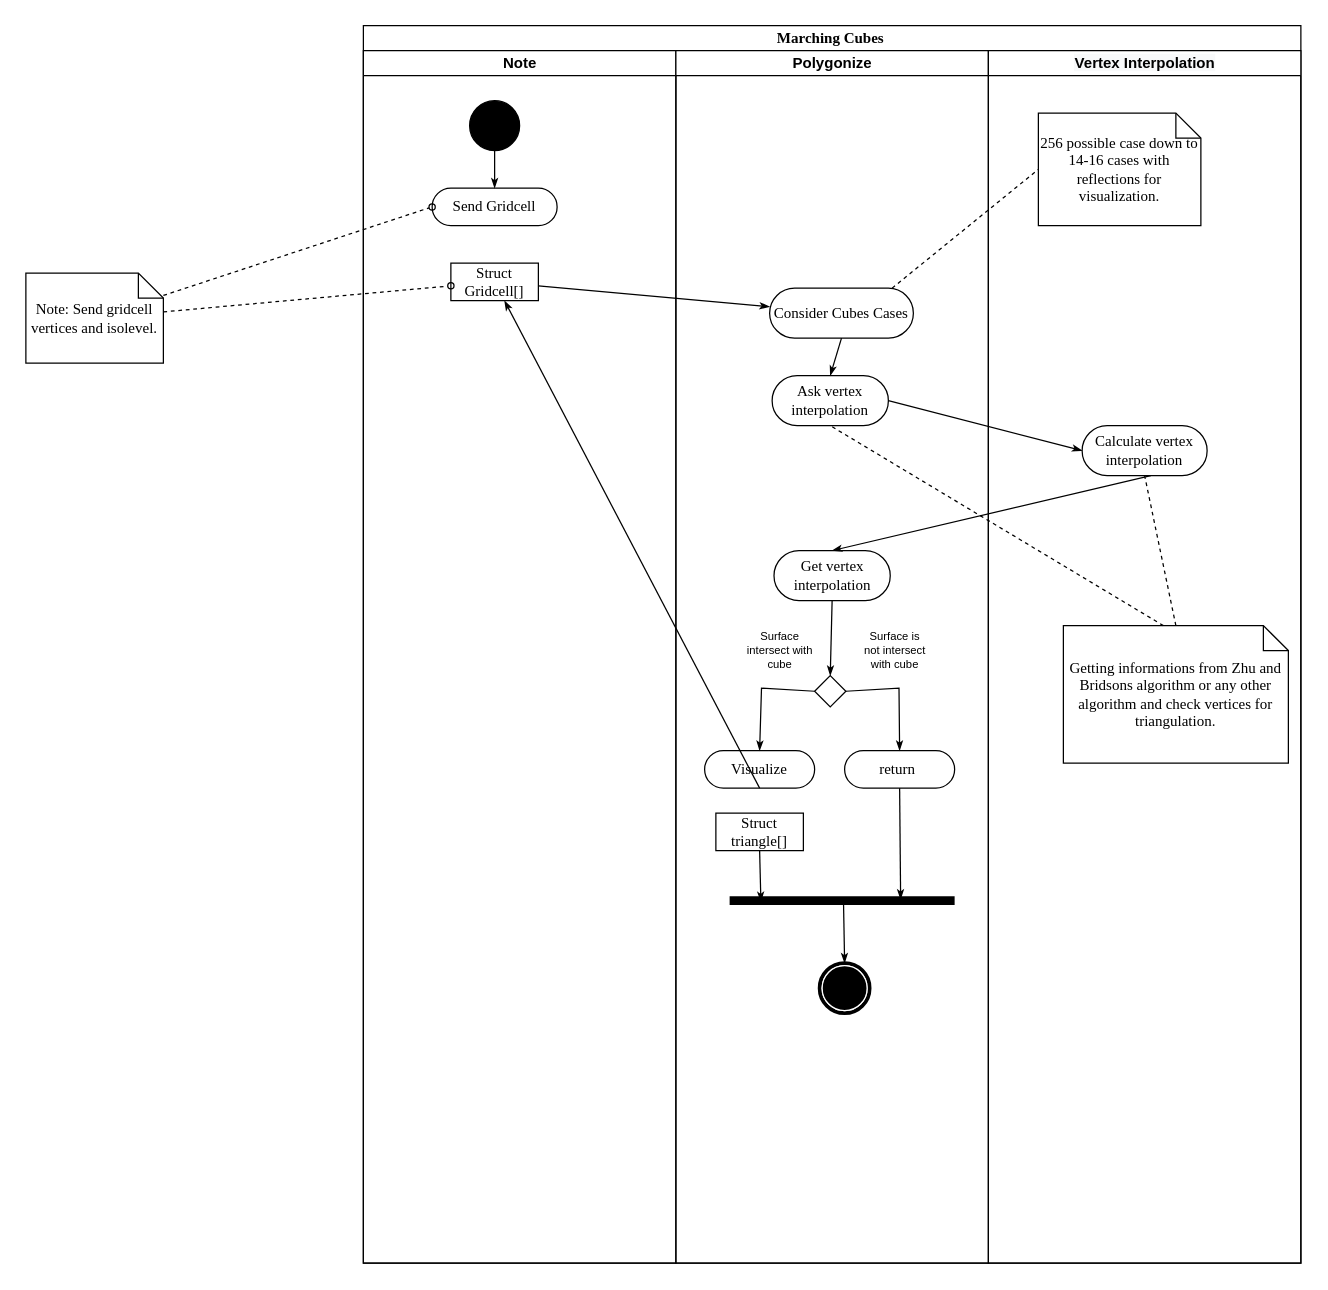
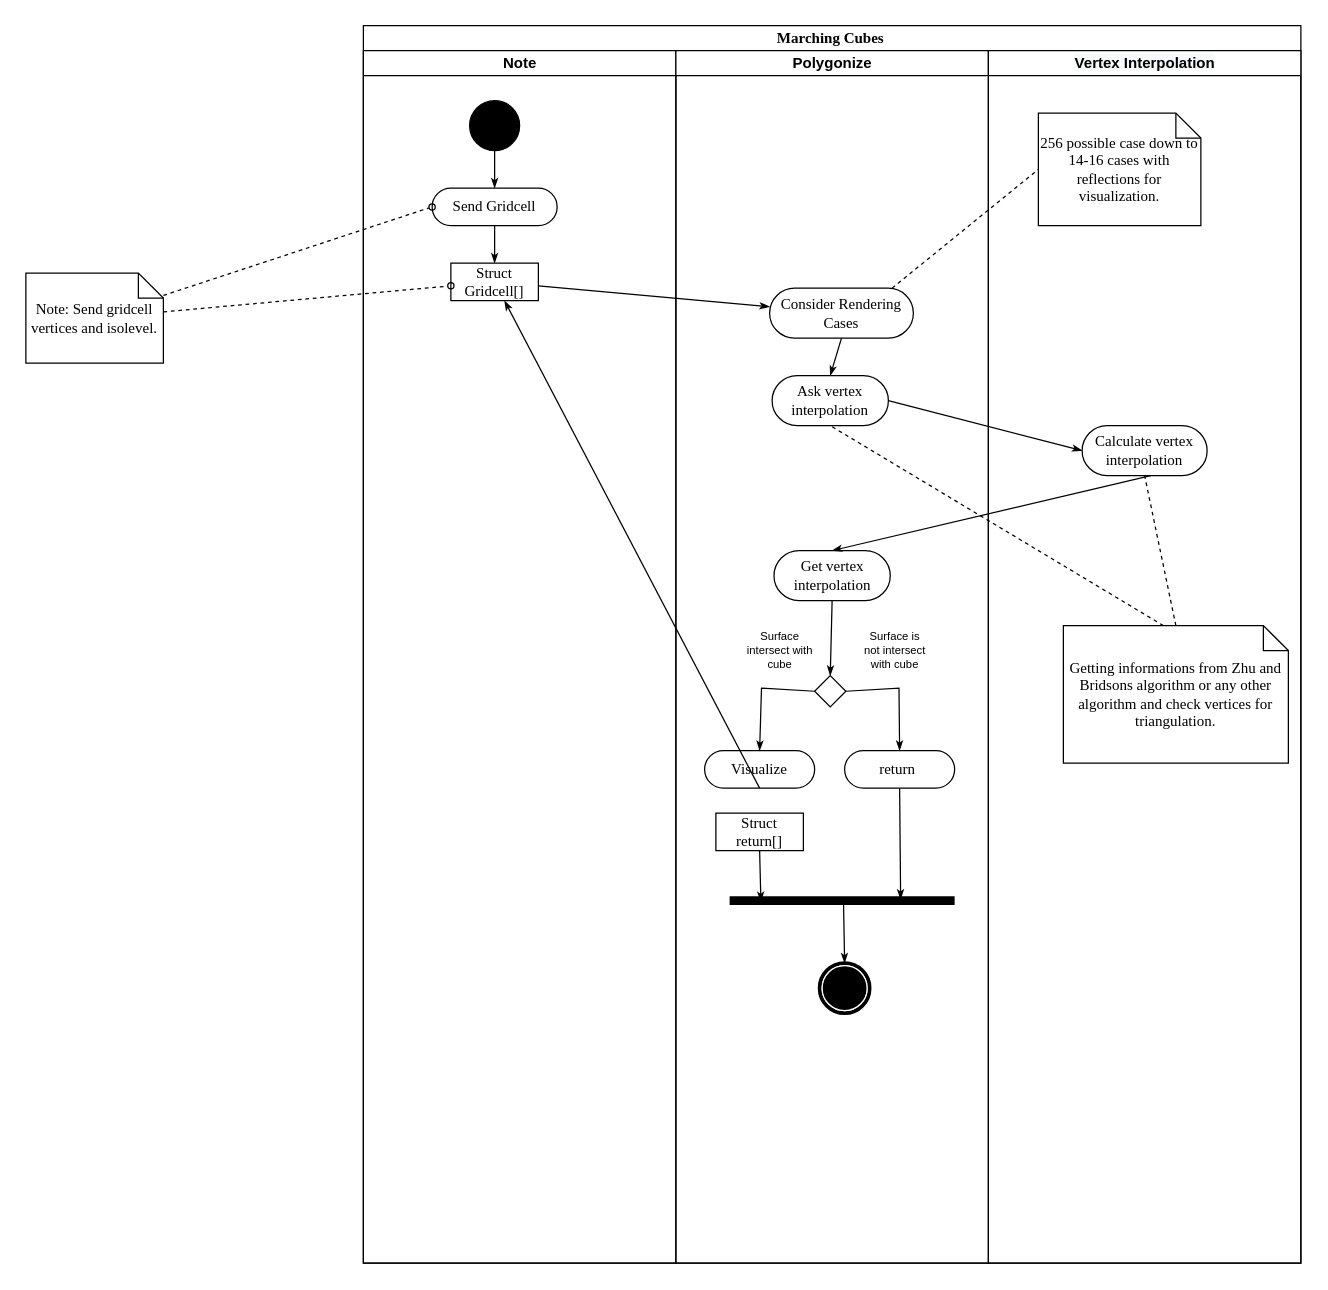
  <mxCell id="0" />
  <mxCell id="1" parent="0" />
  <mxCell id="2" value="Marching Cubes&amp;nbsp;" style="swimlane;html=1;childLayout=stackLayout;startSize=20;rounded=0;shadow=0;comic=0;labelBackgroundColor=none;strokeWidth=1;fontFamily=Verdana;fontSize=12;align=center;" parent="1" vertex="1"><mxGeometry x="290" y="20" width="750" height="990" as="geometry" /></mxCell>
  <mxCell id="3" value="Note" style="swimlane;html=1;startSize=20;" parent="2" vertex="1"><mxGeometry y="20" width="250" height="970" as="geometry" /></mxCell>
+ <mxCell id="4" style="edgeStyle=none;rounded=0;html=1;labelBackgroundColor=none;startArrow=none;startFill=0;startSize=5;endArrow=classicThin;endFill=1;endSize=5;jettySize=auto;orthogonalLoop=1;strokeWidth=1;fontFamily=Verdana;fontSize=12;exitX=0.5;exitY=1;exitDx=0;exitDy=0;" parent="3" source="7" target="5" edge="1"><mxGeometry relative="1" as="geometry"><mxPoint x="148.75" y="250" as="sourcePoint" /></mxGeometry></mxCell>
  <mxCell id="5" value="Struct Gridcell[]" style="rounded=0;whiteSpace=wrap;html=1;shadow=0;comic=0;labelBackgroundColor=none;strokeWidth=1;fontFamily=Verdana;fontSize=12;align=center;arcSize=50;" parent="3" vertex="1"><mxGeometry x="70" y="170" width="70" height="30" as="geometry" /></mxCell>
  <mxCell id="6" value="" style="ellipse;whiteSpace=wrap;html=1;rounded=0;shadow=0;comic=0;labelBackgroundColor=none;strokeWidth=1;fillColor=#000000;fontFamily=Verdana;fontSize=12;align=center;" parent="3" vertex="1"><mxGeometry x="85" y="40" width="40" height="40" as="geometry" /></mxCell>
  <mxCell id="7" value="Send Gridcell" style="rounded=1;whiteSpace=wrap;html=1;shadow=0;comic=0;labelBackgroundColor=none;strokeWidth=1;fontFamily=Verdana;fontSize=12;align=center;arcSize=50;" parent="3" vertex="1"><mxGeometry x="55" y="110" width="100" height="30" as="geometry" /></mxCell>
  <mxCell id="8" style="edgeStyle=orthogonalEdgeStyle;rounded=0;html=1;labelBackgroundColor=none;startArrow=none;startFill=0;startSize=5;endArrow=classicThin;endFill=1;endSize=5;jettySize=auto;orthogonalLoop=1;strokeWidth=1;fontFamily=Verdana;fontSize=12" parent="3" source="6" target="7" edge="1"><mxGeometry relative="1" as="geometry" /></mxCell>
  <mxCell id="9" value="Polygonize" style="swimlane;html=1;startSize=20;" parent="2" vertex="1"><mxGeometry x="250" y="20" width="250" height="970" as="geometry" /></mxCell>
- <mxCell id="10" value="Consider Cubes Cases" style="rounded=1;whiteSpace=wrap;html=1;shadow=0;comic=0;labelBackgroundColor=none;strokeWidth=1;fontFamily=Verdana;fontSize=12;align=center;arcSize=50;" parent="9" vertex="1"><mxGeometry x="75" y="190" width="115" height="40" as="geometry" /></mxCell>
+ <mxCell id="10" value="Consider Rendering Cases" style="rounded=1;whiteSpace=wrap;html=1;shadow=0;comic=0;labelBackgroundColor=none;strokeWidth=1;fontFamily=Verdana;fontSize=12;align=center;arcSize=50;" parent="9" vertex="1"><mxGeometry x="75" y="190" width="115" height="40" as="geometry" /></mxCell>
  <mxCell id="11" value="" style="rhombus;whiteSpace=wrap;html=1;strokeWidth=1;" parent="9" vertex="1"><mxGeometry x="111" y="500" width="25" height="25" as="geometry" /></mxCell>
  <mxCell id="12" value="&lt;font style=&quot;font-size: 9px&quot;&gt;Surface intersect with cube&lt;/font&gt;" style="text;html=1;strokeColor=none;fillColor=none;align=center;verticalAlign=middle;whiteSpace=wrap;rounded=0;fontSize=9;" parent="9" vertex="1"><mxGeometry x="56" y="460" width="55" height="40" as="geometry" /></mxCell>
  <mxCell id="13" value="&lt;font style=&quot;font-size: 9px;&quot;&gt;Surface is not intersect with cube&lt;/font&gt;" style="text;html=1;strokeColor=none;fillColor=none;align=center;verticalAlign=middle;whiteSpace=wrap;rounded=0;fontSize=9;" parent="9" vertex="1"><mxGeometry x="148.5" y="460" width="53" height="40" as="geometry" /></mxCell>
  <mxCell id="14" value="Ask vertex interpolation" style="rounded=1;whiteSpace=wrap;html=1;shadow=0;comic=0;labelBackgroundColor=none;strokeWidth=1;fontFamily=Verdana;fontSize=12;align=center;arcSize=50;" parent="9" vertex="1"><mxGeometry x="77" y="260" width="93" height="40" as="geometry" /></mxCell>
  <mxCell id="15" style="edgeStyle=none;rounded=0;html=1;labelBackgroundColor=none;startArrow=none;startFill=0;startSize=5;endArrow=classicThin;endFill=1;endSize=5;jettySize=auto;orthogonalLoop=1;strokeWidth=1;fontFamily=Verdana;fontSize=12;entryX=0.5;entryY=0;entryDx=0;entryDy=0;exitX=0.5;exitY=1;exitDx=0;exitDy=0;" parent="9" source="10" target="14" edge="1"><mxGeometry relative="1" as="geometry"><mxPoint x="-100" y="198.241" as="sourcePoint" /><mxPoint x="85" y="215.37" as="targetPoint" /></mxGeometry></mxCell>
  <mxCell id="16" value="Get vertex interpolation" style="rounded=1;whiteSpace=wrap;html=1;shadow=0;comic=0;labelBackgroundColor=none;strokeWidth=1;fontFamily=Verdana;fontSize=12;align=center;arcSize=50;" parent="9" vertex="1"><mxGeometry x="78.5" y="400" width="93" height="40" as="geometry" /></mxCell>
  <mxCell id="17" style="edgeStyle=none;rounded=0;html=1;labelBackgroundColor=none;startArrow=none;startFill=0;startSize=5;endArrow=classicThin;endFill=1;endSize=5;jettySize=auto;orthogonalLoop=1;strokeWidth=1;fontFamily=Verdana;fontSize=12;entryX=0.5;entryY=0;entryDx=0;entryDy=0;exitX=0.5;exitY=1;exitDx=0;exitDy=0;" parent="9" source="16" target="11" edge="1"><mxGeometry relative="1" as="geometry"><mxPoint x="350" y="420" as="sourcePoint" /><mxPoint x="125.9" y="350.14" as="targetPoint" /></mxGeometry></mxCell>
  <mxCell id="18" value="Visualize" style="rounded=1;whiteSpace=wrap;html=1;shadow=0;comic=0;labelBackgroundColor=none;strokeWidth=1;fontFamily=Verdana;fontSize=12;align=center;arcSize=50;" parent="9" vertex="1"><mxGeometry x="23" y="560" width="88" height="30" as="geometry" /></mxCell>
  <mxCell id="19" value="return&amp;nbsp;" style="rounded=1;whiteSpace=wrap;html=1;shadow=0;comic=0;labelBackgroundColor=none;strokeWidth=1;fontFamily=Verdana;fontSize=12;align=center;arcSize=50;" parent="9" vertex="1"><mxGeometry x="135" y="560" width="88" height="30" as="geometry" /></mxCell>
  <mxCell id="20" style="edgeStyle=none;rounded=0;html=1;labelBackgroundColor=none;startArrow=none;startFill=0;startSize=5;endArrow=classicThin;endFill=1;endSize=5;jettySize=auto;orthogonalLoop=1;strokeWidth=1;fontFamily=Verdana;fontSize=12;exitX=0;exitY=0.5;exitDx=0;exitDy=0;entryX=0.5;entryY=0;entryDx=0;entryDy=0;" parent="9" source="11" target="18" edge="1"><mxGeometry relative="1" as="geometry"><mxPoint x="108.5" y="510" as="sourcePoint" /><mxPoint x="68.5" y="550" as="targetPoint" /><Array as="points"><mxPoint x="68.5" y="510" /></Array></mxGeometry></mxCell>
  <mxCell id="21" style="edgeStyle=none;rounded=0;html=1;labelBackgroundColor=none;startArrow=none;startFill=0;startSize=5;endArrow=classicThin;endFill=1;endSize=5;jettySize=auto;orthogonalLoop=1;strokeWidth=1;fontFamily=Verdana;fontSize=12;exitX=1;exitY=0.5;exitDx=0;exitDy=0;entryX=0.5;entryY=0;entryDx=0;entryDy=0;" parent="9" source="11" target="19" edge="1"><mxGeometry relative="1" as="geometry"><mxPoint x="118.5" y="520" as="sourcePoint" /><mxPoint x="178.5" y="550" as="targetPoint" /><Array as="points"><mxPoint x="178.5" y="510" /></Array></mxGeometry></mxCell>
  <mxCell id="22" value="" style="shape=mxgraph.bpmn.shape;html=1;verticalLabelPosition=bottom;labelBackgroundColor=#ffffff;verticalAlign=top;perimeter=ellipsePerimeter;outline=end;symbol=terminate;rounded=0;shadow=0;comic=0;strokeWidth=1;fontFamily=Verdana;fontSize=12;align=center;" parent="9" vertex="1"><mxGeometry x="115" y="730" width="40" height="40" as="geometry" /></mxCell>
  <mxCell id="23" value="" style="line;strokeWidth=7;fillColor=none;align=left;verticalAlign=middle;spacingTop=-1;spacingLeft=3;spacingRight=3;rotatable=0;labelPosition=right;points=[];portConstraint=eastwest;" parent="9" vertex="1"><mxGeometry x="43" y="670" width="180" height="20" as="geometry" /></mxCell>
  <mxCell id="24" style="edgeStyle=none;rounded=0;html=1;labelBackgroundColor=none;startArrow=none;startFill=0;startSize=5;endArrow=classicThin;endFill=1;endSize=5;jettySize=auto;orthogonalLoop=1;strokeWidth=1;fontFamily=Verdana;fontSize=12;exitX=0.506;exitY=0.479;exitDx=0;exitDy=0;exitPerimeter=0;entryX=0.5;entryY=0;entryDx=0;entryDy=0;" parent="9" source="23" target="22" edge="1"><mxGeometry relative="1" as="geometry"><mxPoint x="137" y="670" as="sourcePoint" /><mxPoint x="138" y="720" as="targetPoint" /></mxGeometry></mxCell>
  <mxCell id="25" style="edgeStyle=none;rounded=0;html=1;labelBackgroundColor=none;startArrow=none;startFill=0;startSize=5;endArrow=classicThin;endFill=1;endSize=5;jettySize=auto;orthogonalLoop=1;strokeWidth=1;fontFamily=Verdana;fontSize=12;exitX=0.5;exitY=1;exitDx=0;exitDy=0;entryX=0.76;entryY=0.45;entryDx=0;entryDy=0;entryPerimeter=0;" parent="9" source="19" target="23" edge="1"><mxGeometry relative="1" as="geometry"><mxPoint x="155.58" y="669.58" as="sourcePoint" /><mxPoint x="155" y="750" as="targetPoint" /></mxGeometry></mxCell>
- <mxCell id="26" value="Struct triangle[]" style="rounded=0;whiteSpace=wrap;html=1;shadow=0;comic=0;labelBackgroundColor=none;strokeWidth=1;fontFamily=Verdana;fontSize=12;align=center;arcSize=50;" parent="9" vertex="1"><mxGeometry x="32" y="610" width="70" height="30" as="geometry" /></mxCell>
+ <mxCell id="26" value="Struct return[]" style="rounded=0;whiteSpace=wrap;html=1;shadow=0;comic=0;labelBackgroundColor=none;strokeWidth=1;fontFamily=Verdana;fontSize=12;align=center;arcSize=50;" parent="9" vertex="1"><mxGeometry x="32" y="610" width="70" height="30" as="geometry" /></mxCell>
  <mxCell id="27" style="edgeStyle=none;rounded=0;html=1;labelBackgroundColor=none;startArrow=none;startFill=0;startSize=5;endArrow=classicThin;endFill=1;endSize=5;jettySize=auto;orthogonalLoop=1;strokeWidth=1;fontFamily=Verdana;fontSize=12;exitX=0.5;exitY=1;exitDx=0;exitDy=0;" parent="9" source="18" target="5" edge="1"><mxGeometry relative="1" as="geometry"><mxPoint x="44.58" y="669.58" as="sourcePoint" /><mxPoint x="44" y="750" as="targetPoint" /></mxGeometry></mxCell>
  <mxCell id="28" style="edgeStyle=none;rounded=0;html=1;labelBackgroundColor=none;startArrow=none;startFill=0;startSize=5;endArrow=classicThin;endFill=1;endSize=5;jettySize=auto;orthogonalLoop=1;strokeWidth=1;fontFamily=Verdana;fontSize=12;exitX=0.5;exitY=1;exitDx=0;exitDy=0;entryX=0.139;entryY=0.545;entryDx=0;entryDy=0;entryPerimeter=0;" parent="9" source="26" target="23" edge="1"><mxGeometry relative="1" as="geometry"><mxPoint x="77" y="600" as="sourcePoint" /><mxPoint x="77" y="620" as="targetPoint" /></mxGeometry></mxCell>
  <mxCell id="29" value="" style="endArrow=none;dashed=1;html=1;entryX=0;entryY=0.5;entryDx=0;entryDy=0;entryPerimeter=0;" edge="1" parent="9" target="32"><mxGeometry width="50" height="50" relative="1" as="geometry"><mxPoint x="173" y="190" as="sourcePoint" /><mxPoint x="223" y="140" as="targetPoint" /></mxGeometry></mxCell>
  <mxCell id="30" value="&lt;pre style=&quot;line-height: 15.6px ; font-family: &amp;#34;courier&amp;#34; , monospace ; font-size: small ; font-weight: 400 ; background-color: rgb(255 , 255 , 255)&quot;&gt;&lt;span style=&quot;font-family: &amp;#34;helvetica&amp;#34; ; font-size: 12px ; font-weight: 700 ; white-space: nowrap ; background-color: rgb(248 , 249 , 250)&quot;&gt;Vertex Interpolation&lt;/span&gt;&lt;br&gt;&lt;/pre&gt;" style="swimlane;html=1;startSize=20;" parent="2" vertex="1"><mxGeometry x="500" y="20" width="250" height="970" as="geometry" /></mxCell>
  <mxCell id="31" value="Calculate vertex interpolation" style="rounded=1;whiteSpace=wrap;html=1;shadow=0;comic=0;labelBackgroundColor=none;strokeWidth=1;fontFamily=Verdana;fontSize=12;align=center;arcSize=50;" parent="30" vertex="1"><mxGeometry x="75" y="300" width="100" height="40" as="geometry" /></mxCell>
  <mxCell id="32" value="256 possible case down to 14-16 cases with reflections for visualization." style="shape=note;whiteSpace=wrap;html=1;rounded=0;shadow=0;comic=0;labelBackgroundColor=none;strokeWidth=1;fontFamily=Verdana;fontSize=12;align=center;size=20;" vertex="1" parent="30"><mxGeometry x="40" y="50" width="130" height="90" as="geometry" /></mxCell>
  <mxCell id="33" value="Getting informations from Zhu and Bridsons algorithm or any other algorithm and check vertices for triangulation." style="shape=note;whiteSpace=wrap;html=1;rounded=0;shadow=0;comic=0;labelBackgroundColor=none;strokeWidth=1;fontFamily=Verdana;fontSize=12;align=center;size=20;" vertex="1" parent="30"><mxGeometry x="60" y="460" width="180" height="110" as="geometry" /></mxCell>
  <mxCell id="34" value="" style="endArrow=none;dashed=1;html=1;exitX=0.5;exitY=0;exitDx=0;exitDy=0;exitPerimeter=0;entryX=0.5;entryY=1;entryDx=0;entryDy=0;" edge="1" parent="30" source="33" target="31"><mxGeometry width="50" height="50" relative="1" as="geometry"><mxPoint x="110" y="430" as="sourcePoint" /><mxPoint x="160" y="380" as="targetPoint" /></mxGeometry></mxCell>
  <mxCell id="35" value="" style="endArrow=none;dashed=1;html=1;entryX=0.5;entryY=1;entryDx=0;entryDy=0;" edge="1" parent="30" target="14"><mxGeometry width="50" height="50" relative="1" as="geometry"><mxPoint x="140" y="460" as="sourcePoint" /><mxPoint x="110" y="400" as="targetPoint" /></mxGeometry></mxCell>
  <mxCell id="36" style="edgeStyle=none;rounded=0;html=1;labelBackgroundColor=none;startArrow=none;startFill=0;startSize=5;endArrow=classicThin;endFill=1;endSize=5;jettySize=auto;orthogonalLoop=1;strokeWidth=1;fontFamily=Verdana;fontSize=12" parent="2" source="5" target="10" edge="1"><mxGeometry relative="1" as="geometry" /></mxCell>
  <mxCell id="37" style="edgeStyle=none;rounded=0;html=1;labelBackgroundColor=none;startArrow=none;startFill=0;startSize=5;endArrow=classicThin;endFill=1;endSize=5;jettySize=auto;orthogonalLoop=1;strokeWidth=1;fontFamily=Verdana;fontSize=12;entryX=0;entryY=0.5;entryDx=0;entryDy=0;exitX=1;exitY=0.5;exitDx=0;exitDy=0;" parent="2" source="14" target="31" edge="1"><mxGeometry relative="1" as="geometry"><mxPoint x="150" y="218.241" as="sourcePoint" /><mxPoint x="335" y="235.37" as="targetPoint" /></mxGeometry></mxCell>
  <mxCell id="38" style="edgeStyle=none;rounded=0;html=1;labelBackgroundColor=none;startArrow=none;startFill=0;startSize=5;endArrow=classicThin;endFill=1;endSize=5;jettySize=auto;orthogonalLoop=1;strokeWidth=1;fontFamily=Verdana;fontSize=12;entryX=0.5;entryY=0;entryDx=0;entryDy=0;exitX=0.55;exitY=1;exitDx=0;exitDy=0;exitPerimeter=0;" parent="2" source="31" target="16" edge="1"><mxGeometry relative="1" as="geometry"><mxPoint x="610" y="450" as="sourcePoint" /><mxPoint x="379.5" y="465" as="targetPoint" /></mxGeometry></mxCell>
  <mxCell id="39" value="Note: Send gridcell vertices and isolevel." style="shape=note;whiteSpace=wrap;html=1;rounded=0;shadow=0;comic=0;labelBackgroundColor=none;strokeWidth=1;fontFamily=Verdana;fontSize=12;align=center;size=20;" parent="1" vertex="1"><mxGeometry x="20" y="218" width="110" height="72" as="geometry" /></mxCell>
  <mxCell id="40" style="edgeStyle=none;rounded=0;html=1;labelBackgroundColor=none;startArrow=none;startFill=0;startSize=5;endArrow=oval;endFill=0;endSize=5;jettySize=auto;orthogonalLoop=1;strokeWidth=1;fontFamily=Verdana;fontSize=12;dashed=1;entryX=0;entryY=0.5;entryDx=0;entryDy=0;" parent="1" source="39" target="7" edge="1"><mxGeometry relative="1" as="geometry"><mxPoint x="380" y="270.102" as="targetPoint" /></mxGeometry></mxCell>
  <mxCell id="41" style="edgeStyle=none;rounded=0;html=1;dashed=1;labelBackgroundColor=none;startArrow=none;startFill=0;startSize=5;endArrow=oval;endFill=0;endSize=5;jettySize=auto;orthogonalLoop=1;strokeWidth=1;fontFamily=Verdana;fontSize=12" parent="1" source="39" target="5" edge="1"><mxGeometry relative="1" as="geometry" /></mxCell>
